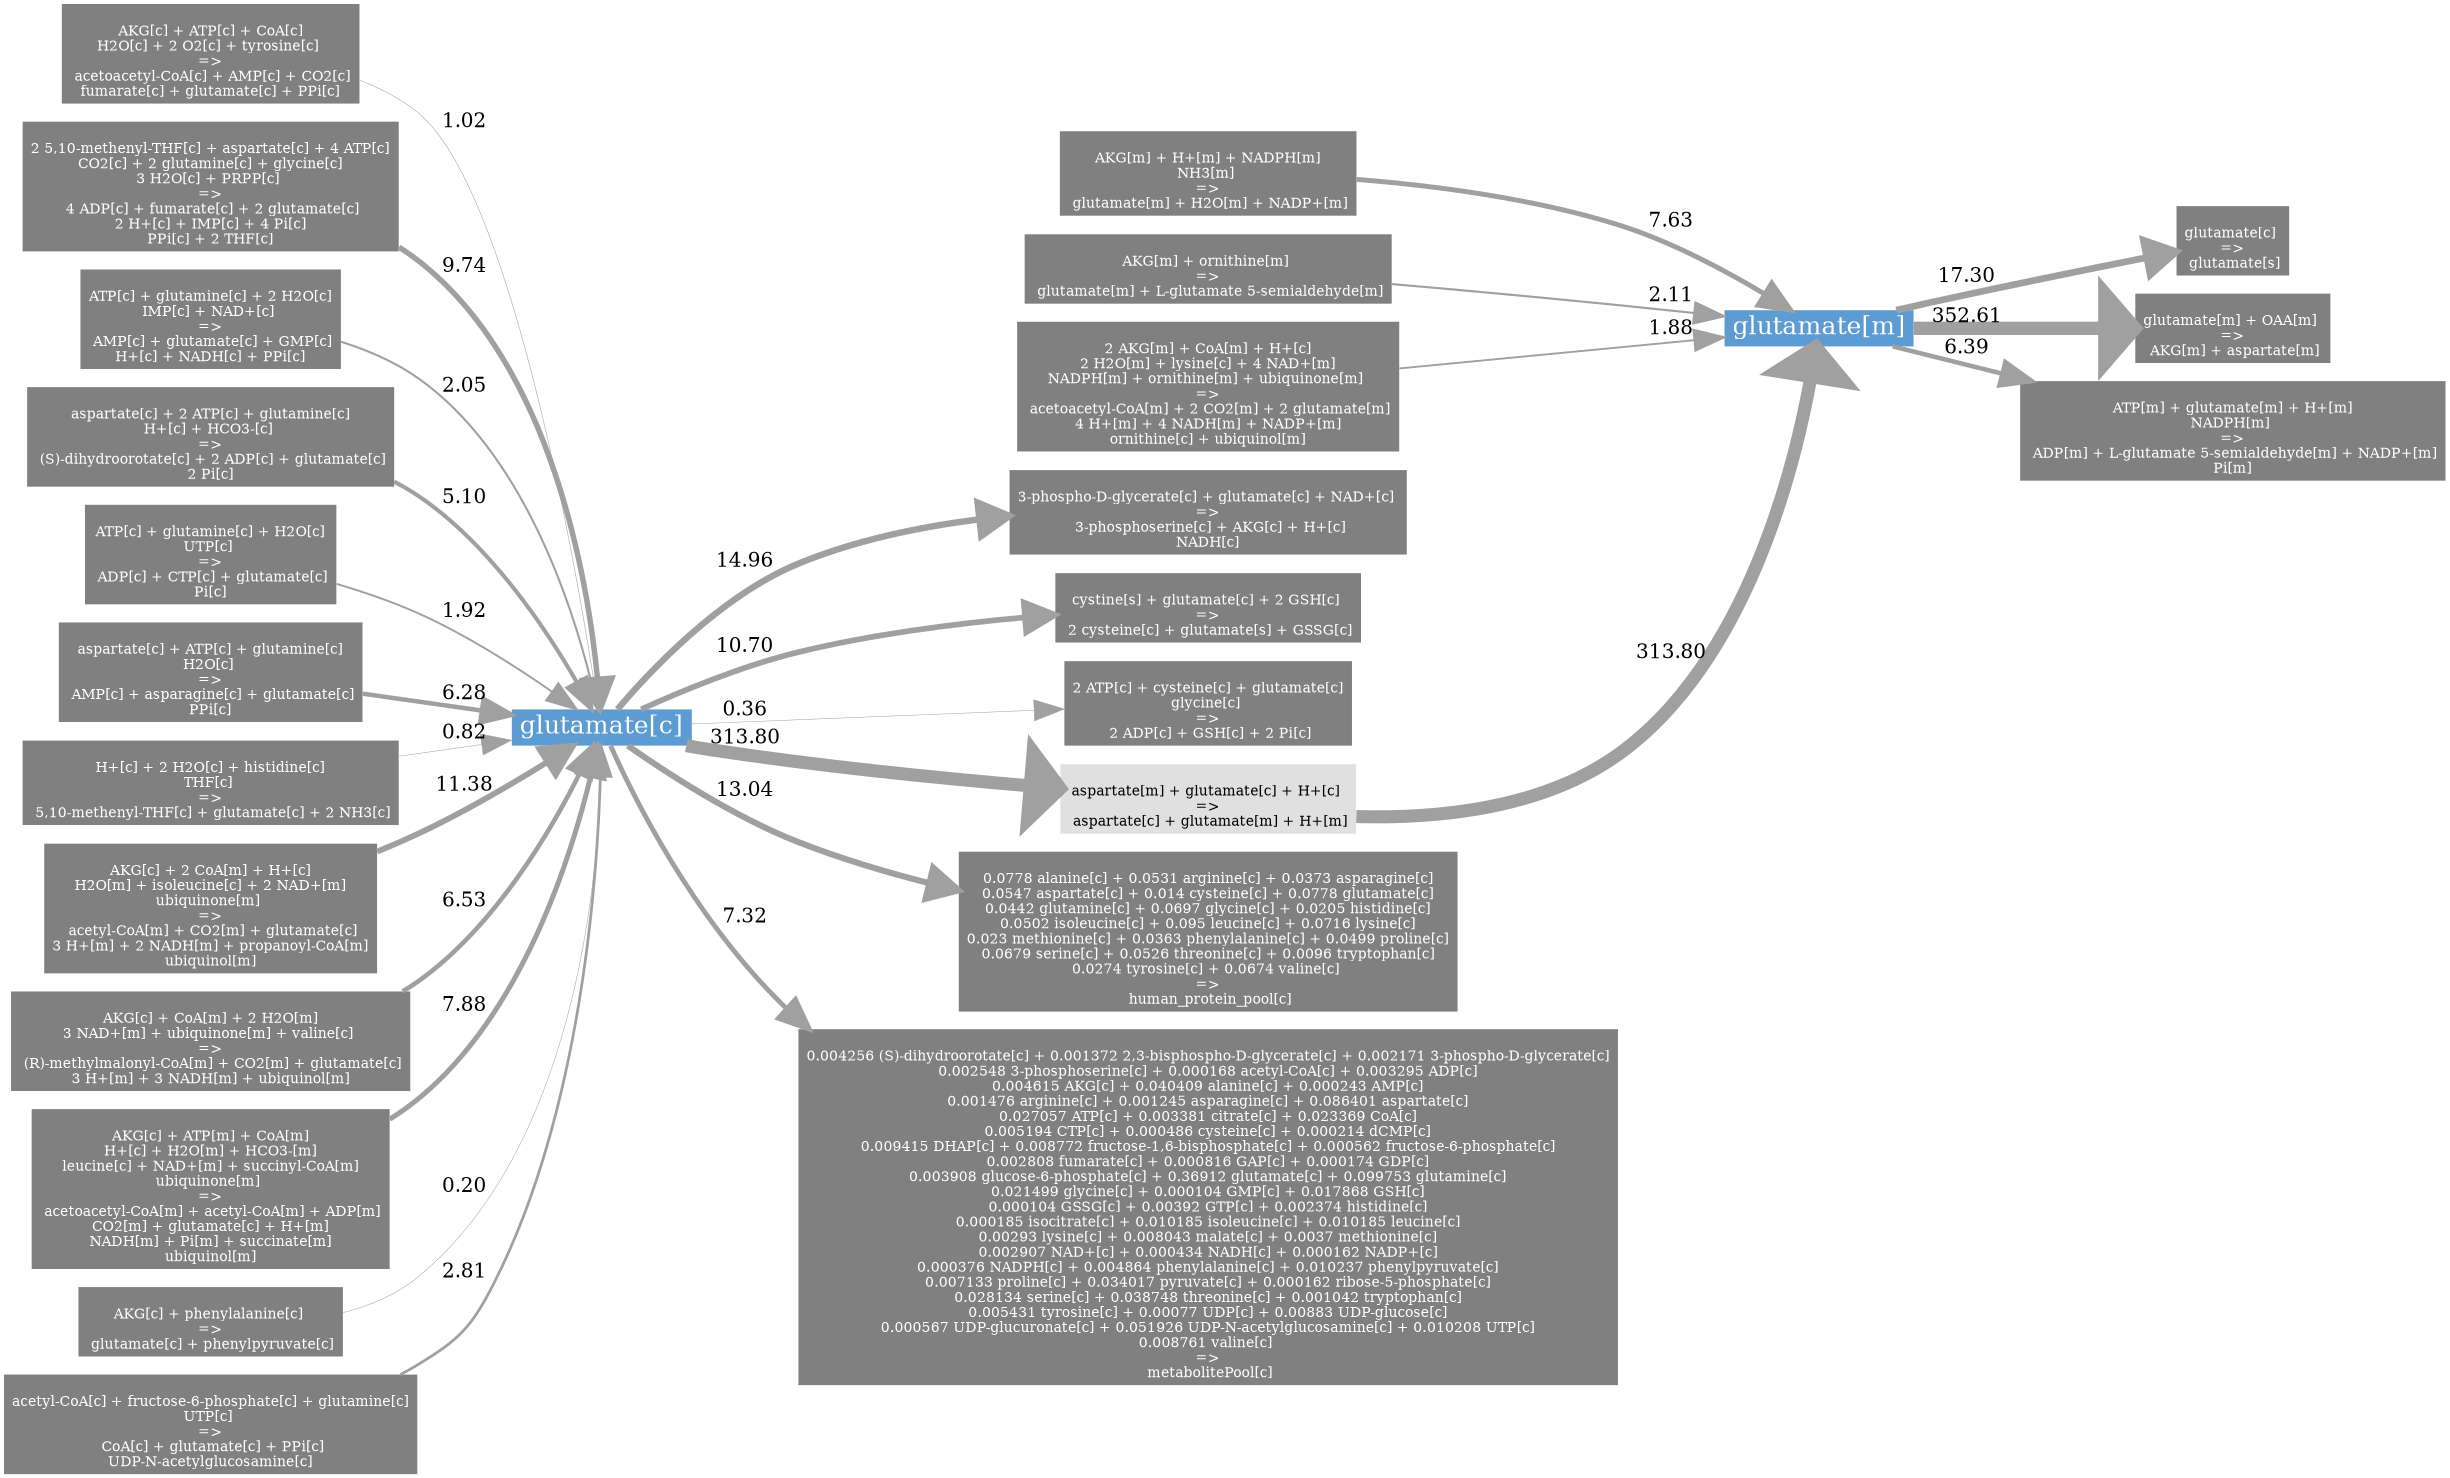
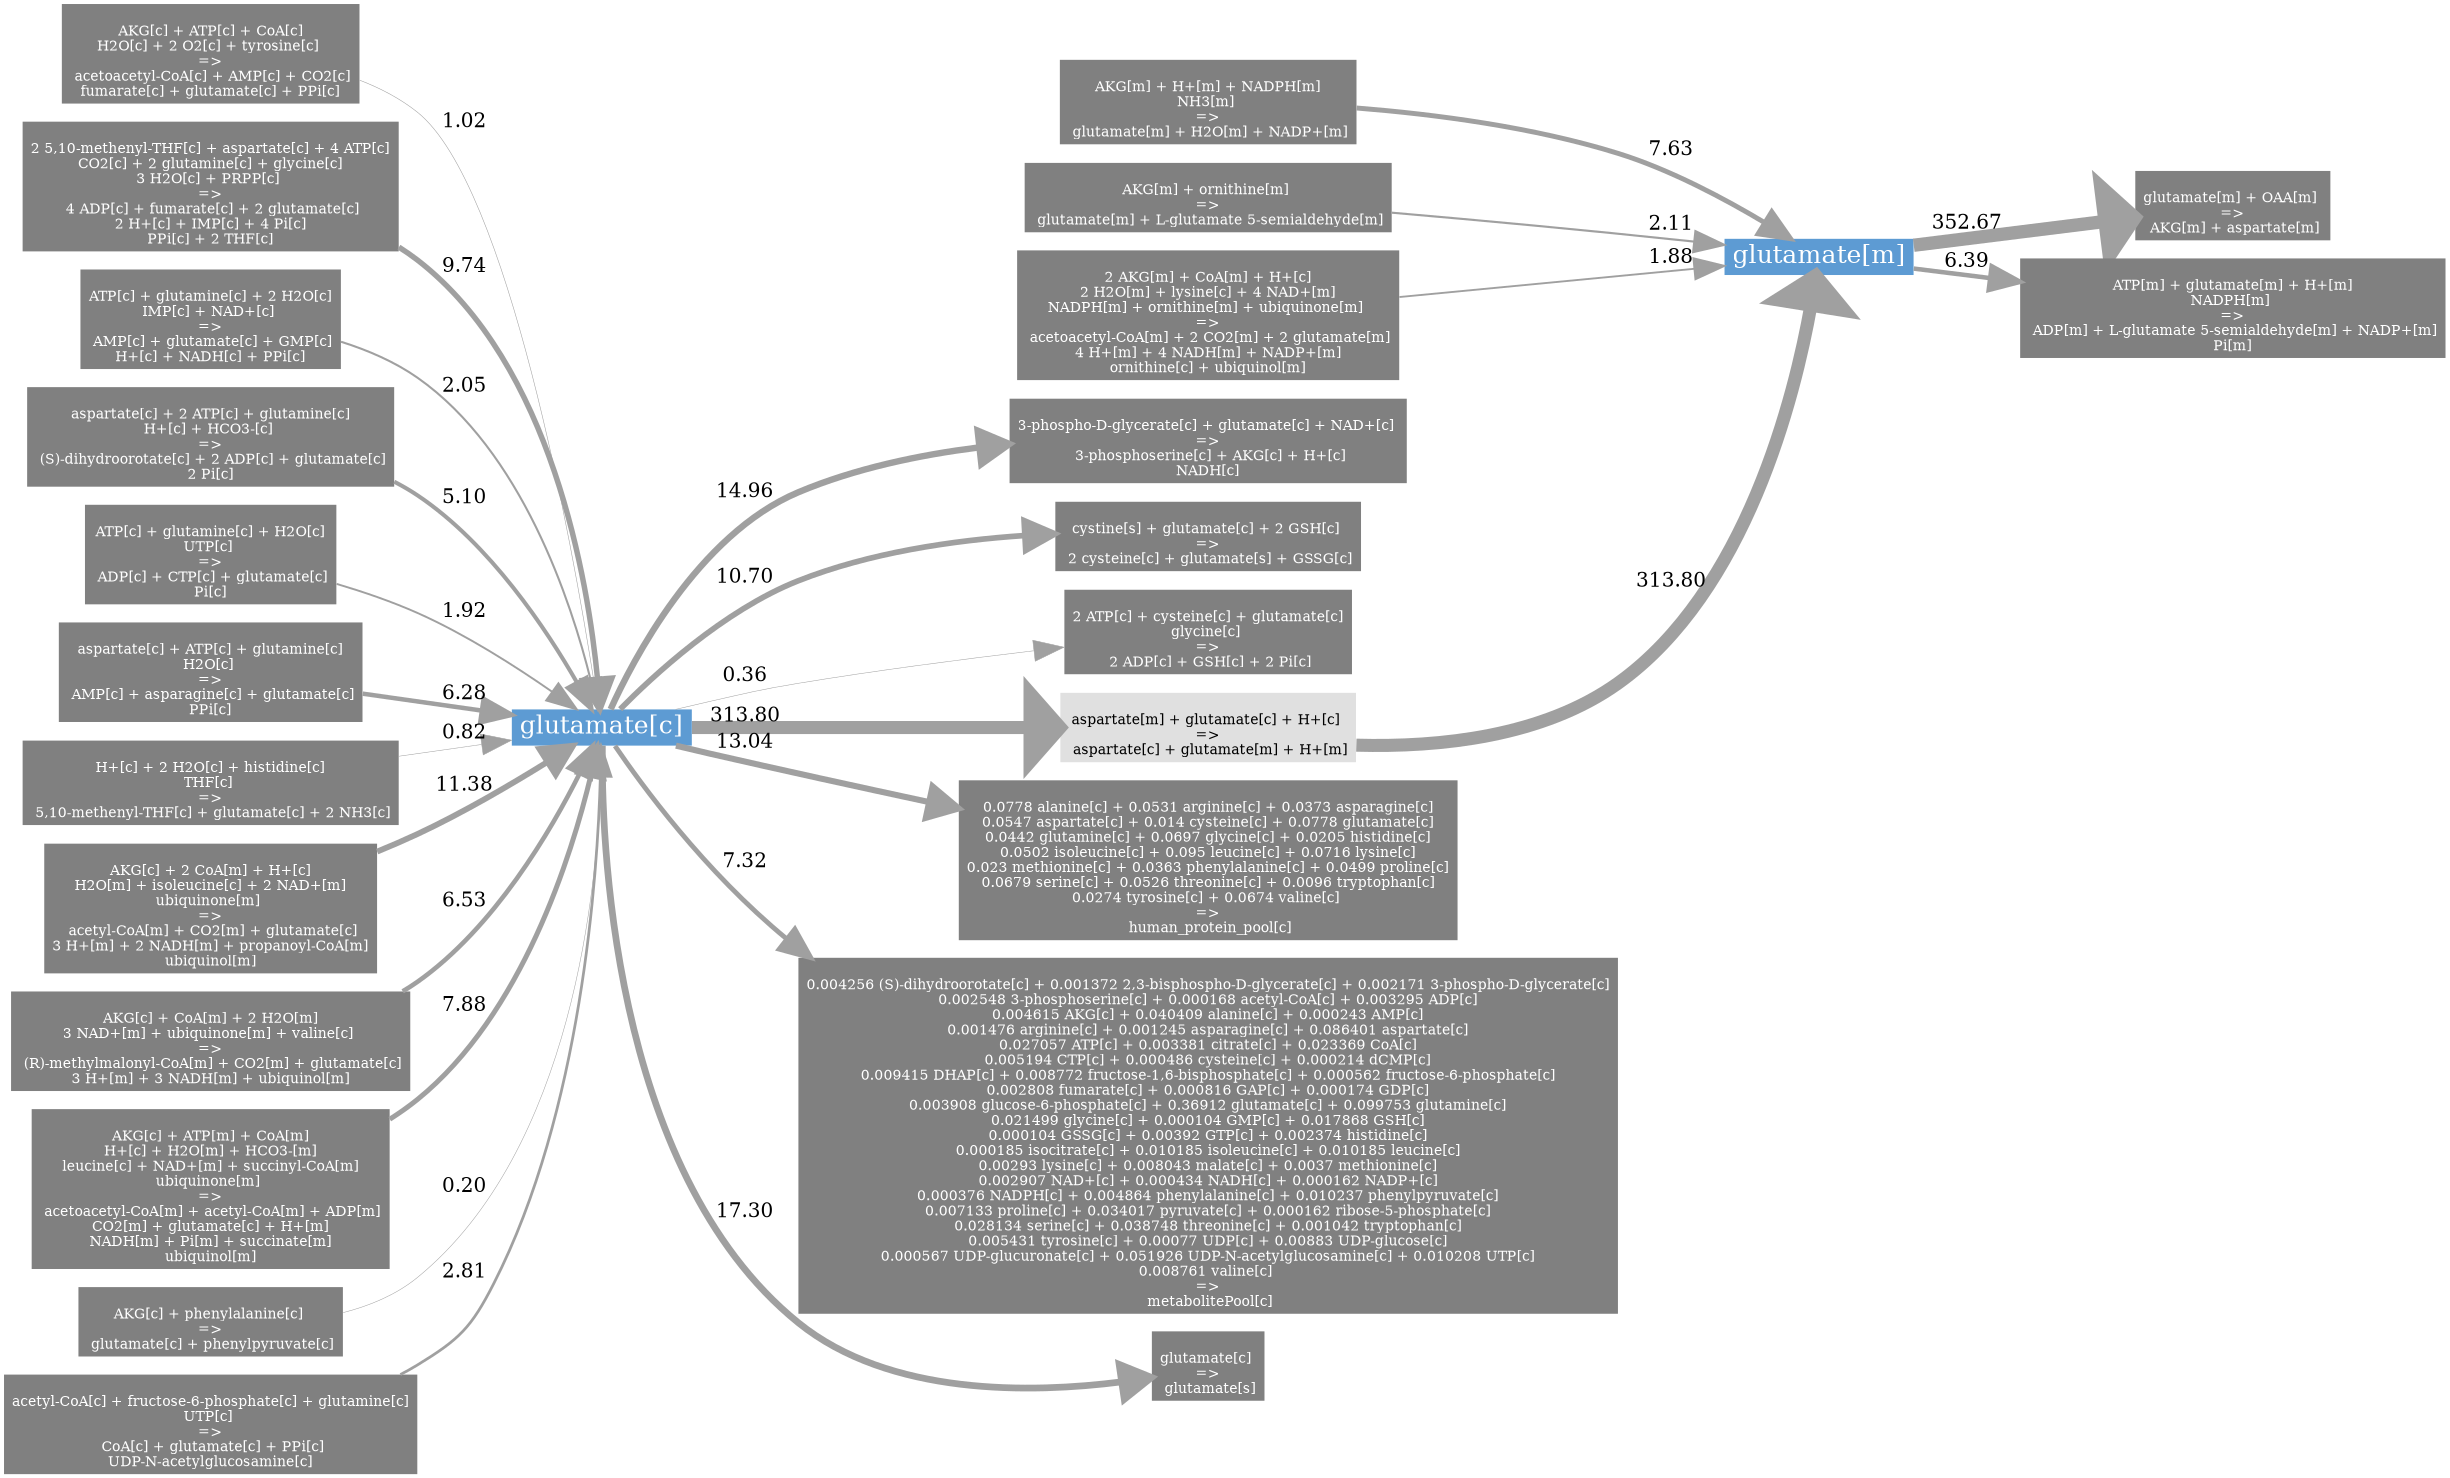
  digraph {
    rankdir=LR
    node [fillcolor="#808080" fontcolor="#FFFFFF" shape=box style="filled,setlinewidth(0)"]
    edge [arrowsize=3.00 color="#A0A0A0" fontsize=20 penwidth=0.500000]
    n1 [fillcolor="#5D9BD3" fontsize=25 label="glutamate[c]"]
    n2 [label="\n3-phospho-D-glycerate[c] + glutamate[c] + NAD+[c] \n=>\n 3-phosphoserine[c] + AKG[c] + H+[c]\nNADH[c]\n"]
    n3 [label="\ncystine[s] + glutamate[c] + 2 GSH[c] \n=>\n 2 cysteine[c] + glutamate[s] + GSSG[c]\n"]
    n4 [label="\n2 ATP[c] + cysteine[c] + glutamate[c]\nglycine[c] \n=>\n 2 ADP[c] + GSH[c] + 2 Pi[c]\n"]
    n5 [fillcolor="#E0E0E0" label="\naspartate[m] + glutamate[c] + H+[c] \n=>\n aspartate[c] + glutamate[m] + H+[m]\n" fontcolor=""]
    n6 [label="\n0.0778 alanine[c] + 0.0531 arginine[c] + 0.0373 asparagine[c]\n0.0547 aspartate[c] + 0.014 cysteine[c] + 0.0778 glutamate[c]\n0.0442 glutamine[c] + 0.0697 glycine[c] + 0.0205 histidine[c]\n0.0502 isoleucine[c] + 0.095 leucine[c] + 0.0716 lysine[c]\n0.023 methionine[c] + 0.0363 phenylalanine[c] + 0.0499 proline[c]\n0.0679 serine[c] + 0.0526 threonine[c] + 0.0096 tryptophan[c]\n0.0274 tyrosine[c] + 0.0674 valine[c] \n=>\n human_protein_pool[c]\n"]
    n7 [label="\n0.004256 (S)-dihydroorotate[c] + 0.001372 2,3-bisphospho-D-glycerate[c] + 0.002171 3-phospho-D-glycerate[c]\n0.002548 3-phosphoserine[c] + 0.000168 acetyl-CoA[c] + 0.003295 ADP[c]\n0.004615 AKG[c] + 0.040409 alanine[c] + 0.000243 AMP[c]\n0.001476 arginine[c] + 0.001245 asparagine[c] + 0.086401 aspartate[c]\n0.027057 ATP[c] + 0.003381 citrate[c] + 0.023369 CoA[c]\n0.005194 CTP[c] + 0.000486 cysteine[c] + 0.000214 dCMP[c]\n0.009415 DHAP[c] + 0.008772 fructose-1,6-bisphosphate[c] + 0.000562 fructose-6-phosphate[c]\n0.002808 fumarate[c] + 0.000816 GAP[c] + 0.000174 GDP[c]\n0.003908 glucose-6-phosphate[c] + 0.36912 glutamate[c] + 0.099753 glutamine[c]\n0.021499 glycine[c] + 0.000104 GMP[c] + 0.017868 GSH[c]\n0.000104 GSSG[c] + 0.00392 GTP[c] + 0.002374 histidine[c]\n0.000185 isocitrate[c] + 0.010185 isoleucine[c] + 0.010185 leucine[c]\n0.00293 lysine[c] + 0.008043 malate[c] + 0.0037 methionine[c]\n0.002907 NAD+[c] + 0.000434 NADH[c] + 0.000162 NADP+[c]\n0.000376 NADPH[c] + 0.004864 phenylalanine[c] + 0.010237 phenylpyruvate[c]\n0.007133 proline[c] + 0.034017 pyruvate[c] + 0.000162 ribose-5-phosphate[c]\n0.028134 serine[c] + 0.038748 threonine[c] + 0.001042 tryptophan[c]\n0.005431 tyrosine[c] + 0.00077 UDP[c] + 0.00883 UDP-glucose[c]\n0.000567 UDP-glucuronate[c] + 0.051926 UDP-N-acetylglucosamine[c] + 0.010208 UTP[c]\n0.008761 valine[c] \n=>\n metabolitePool[c]\n"]
    n8 [label="\nglutamate[c] \n=>\n glutamate[s]\n"]
    n9 [fillcolor="#5D9BD3" fontsize=25 label="glutamate[m]"]
    n10 [label="\nglutamate[m] + OAA[m] \n=>\n AKG[m] + aspartate[m]\n"]
    n11 [label="\nATP[m] + glutamate[m] + H+[m]\nNADPH[m] \n=>\n ADP[m] + L-glutamate 5-semialdehyde[m] + NADP+[m]\nPi[m]\n"]
    n12 [label="\nAKG[c] + ATP[c] + CoA[c]\nH2O[c] + 2 O2[c] + tyrosine[c] \n=>\n acetoacetyl-CoA[c] + AMP[c] + CO2[c]\nfumarate[c] + glutamate[c] + PPi[c]\n"]
    n13 [label="\n2 5,10-methenyl-THF[c] + aspartate[c] + 4 ATP[c]\nCO2[c] + 2 glutamine[c] + glycine[c]\n3 H2O[c] + PRPP[c] \n=>\n 4 ADP[c] + fumarate[c] + 2 glutamate[c]\n2 H+[c] + IMP[c] + 4 Pi[c]\nPPi[c] + 2 THF[c]\n"]
    n14 [label="\nATP[c] + glutamine[c] + 2 H2O[c]\nIMP[c] + NAD+[c] \n=>\n AMP[c] + glutamate[c] + GMP[c]\nH+[c] + NADH[c] + PPi[c]\n"]
    n15 [label="\naspartate[c] + 2 ATP[c] + glutamine[c]\nH+[c] + HCO3-[c] \n=>\n (S)-dihydroorotate[c] + 2 ADP[c] + glutamate[c]\n2 Pi[c]\n"]
    n16 [label="\nATP[c] + glutamine[c] + H2O[c]\nUTP[c] \n=>\n ADP[c] + CTP[c] + glutamate[c]\nPi[c]\n"]
    n17 [label="\nAKG[m] + H+[m] + NADPH[m]\nNH3[m] \n=>\n glutamate[m] + H2O[m] + NADP+[m]\n"]
    n18 [label="\naspartate[c] + ATP[c] + glutamine[c]\nH2O[c] \n=>\n AMP[c] + asparagine[c] + glutamate[c]\nPPi[c]\n"]
    n19 [label="\nAKG[m] + ornithine[m] \n=>\n glutamate[m] + L-glutamate 5-semialdehyde[m]\n"]
    n20 [label="\nH+[c] + 2 H2O[c] + histidine[c]\nTHF[c] \n=>\n 5,10-methenyl-THF[c] + glutamate[c] + 2 NH3[c]\n"]
    n21 [label="\n2 AKG[m] + CoA[m] + H+[c]\n2 H2O[m] + lysine[c] + 4 NAD+[m]\nNADPH[m] + ornithine[m] + ubiquinone[m] \n=>\n acetoacetyl-CoA[m] + 2 CO2[m] + 2 glutamate[m]\n4 H+[m] + 4 NADH[m] + NADP+[m]\nornithine[c] + ubiquinol[m]\n"]
    n22 [label="\nAKG[c] + 2 CoA[m] + H+[c]\nH2O[m] + isoleucine[c] + 2 NAD+[m]\nubiquinone[m] \n=>\n acetyl-CoA[m] + CO2[m] + glutamate[c]\n3 H+[m] + 2 NADH[m] + propanoyl-CoA[m]\nubiquinol[m]\n"]
    n23 [label="\nAKG[c] + CoA[m] + 2 H2O[m]\n3 NAD+[m] + ubiquinone[m] + valine[c] \n=>\n (R)-methylmalonyl-CoA[m] + CO2[m] + glutamate[c]\n3 H+[m] + 3 NADH[m] + ubiquinol[m]\n"]
    n24 [label="\nAKG[c] + ATP[m] + CoA[m]\nH+[c] + H2O[m] + HCO3-[m]\nleucine[c] + NAD+[m] + succinyl-CoA[m]\nubiquinone[m] \n=>\n acetoacetyl-CoA[m] + acetyl-CoA[m] + ADP[m]\nCO2[m] + glutamate[c] + H+[m]\nNADH[m] + Pi[m] + succinate[m]\nubiquinol[m]\n"]
    n25 [label="\nAKG[c] + phenylalanine[c] \n=>\n glutamate[c] + phenylpyruvate[c]\n"]
    n26 [label="\nacetyl-CoA[c] + fructose-6-phosphate[c] + glutamine[c]\nUTP[c] \n=>\n CoA[c] + glutamate[c] + PPi[c]\nUDP-N-acetylglucosamine[c]\n"]
    n1 -> n2 [label=14.96 penwidth=6.375036]
    n1 -> n3 [label=10.70 penwidth=5.646919]
    n1 -> n4 [label=0.36]
    n1 -> n5 [label=313.80 penwidth=12.983295]
    n1 -> n6 [label=13.04 penwidth=6.076203]
    n1 -> n7 [label=7.32 penwidth=4.821326]
-   n9 -> n8 [label=17.30 penwidth=6.690231]
+   n1 -> n8 [label=17.30 penwidth=6.690231]
    n5 -> n9 [label=313.80 penwidth=12.983295]
-   n9 -> n10 [label=352.61 penwidth=13.236851]
+   n9 -> n10 [label=352.67 penwidth=13.236851]
    n9 -> n11 [label=6.39 penwidth=4.528494]
    n12 -> n1 [label=1.02 penwidth=0.537164]
    n13 -> n1 [label=9.74 penwidth=5.442581]
    n14 -> n1 [label=2.05 penwidth=2.063520]
    n15 -> n1 [label=5.10 penwidth=4.039772]
    n16 -> n1 [label=1.92 penwidth=1.918662]
    n17 -> n9 [label=7.63 penwidth=4.913579]
    n18 -> n1 [label=6.28 penwidth=4.488404]
    n19 -> n9 [label=2.11 penwidth=2.122906]
    n20 -> n1 [label=0.82]
    n21 -> n9 [label=1.88 penwidth=1.875695]
    n22 -> n1 [label=11.38 penwidth=5.781640]
    n23 -> n1 [label=6.53 penwidth=4.574718]
    n24 -> n1 [label=7.88 penwidth=4.981697]
    n25 -> n1 [label=0.20]
    n26 -> n1 [label=2.81 penwidth=2.742213]
  }
